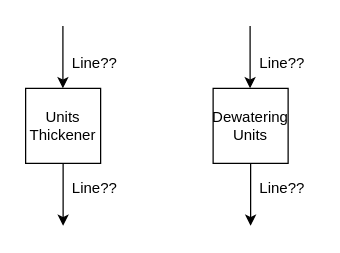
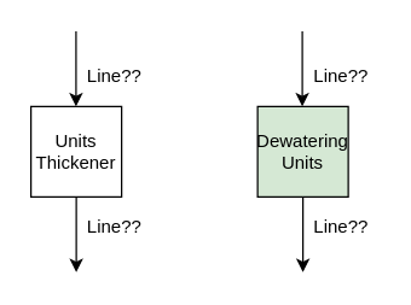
  <mxCell id="0" />
  <mxCell id="1" parent="0" />
  <mxCell id="2" style="edgeStyle=orthogonalEdgeStyle;rounded=0;orthogonalLoop=1;jettySize=auto;html=1;" edge="1" parent="1" source="3"><mxGeometry relative="1" as="geometry"><mxPoint x="50" y="180" as="targetPoint" /></mxGeometry></mxCell>
  <mxCell id="3" value="Units Thickener" style="whiteSpace=wrap;html=1;aspect=fixed;" vertex="1" parent="1"><mxGeometry x="20" y="70" width="60" height="60" as="geometry" /></mxCell>
  <mxCell id="4" value="" style="endArrow=classic;html=1;rounded=0;exitX=0.75;exitY=1;exitDx=0;exitDy=0;" edge="1" parent="1"><mxGeometry width="50" height="50" relative="1" as="geometry"><mxPoint x="49.83" y="20" as="sourcePoint" /><mxPoint x="49.83" y="70" as="targetPoint" /><Array as="points" /></mxGeometry></mxCell>
  <mxCell id="5" value="Line??" style="text;html=1;align=center;verticalAlign=middle;resizable=0;points=[];autosize=1;strokeColor=none;fillColor=none;" vertex="1" parent="1"><mxGeometry x="50" y="40" width="50" height="20" as="geometry" /></mxCell>
  <mxCell id="6" value="Line??" style="text;html=1;align=center;verticalAlign=middle;resizable=0;points=[];autosize=1;strokeColor=none;fillColor=none;" vertex="1" parent="1"><mxGeometry x="50" y="140" width="50" height="20" as="geometry" /></mxCell>
- <mxCell id="7" value="Dewatering Units" style="whiteSpace=wrap;html=1;aspect=fixed;" vertex="1" parent="1"><mxGeometry x="170" y="70" width="60" height="60" as="geometry" /></mxCell>
+ <mxCell id="7" value="Dewatering Units" style="whiteSpace=wrap;html=1;aspect=fixed;fillColor=#d5e8d4;" vertex="1" parent="1"><mxGeometry x="170" y="70" width="60" height="60" as="geometry" /></mxCell>
  <mxCell id="8" value="" style="endArrow=classic;html=1;rounded=0;exitX=0.75;exitY=1;exitDx=0;exitDy=0;" edge="1" parent="1"><mxGeometry width="50" height="50" relative="1" as="geometry"><mxPoint x="199.58" y="20" as="sourcePoint" /><mxPoint x="199.58" y="70" as="targetPoint" /><Array as="points" /></mxGeometry></mxCell>
  <mxCell id="9" value="Line??" style="text;html=1;align=center;verticalAlign=middle;resizable=0;points=[];autosize=1;strokeColor=none;fillColor=none;" vertex="1" parent="1"><mxGeometry x="200" y="40" width="50" height="20" as="geometry" /></mxCell>
  <mxCell id="10" value="Line??" style="text;html=1;align=center;verticalAlign=middle;resizable=0;points=[];autosize=1;strokeColor=none;fillColor=none;" vertex="1" parent="1"><mxGeometry x="200" y="140" width="50" height="20" as="geometry" /></mxCell>
  <mxCell id="11" value="" style="endArrow=classic;html=1;rounded=0;exitX=0.75;exitY=1;exitDx=0;exitDy=0;" edge="1" parent="1"><mxGeometry width="50" height="50" relative="1" as="geometry"><mxPoint x="200" y="130" as="sourcePoint" /><mxPoint x="200" y="180" as="targetPoint" /><Array as="points" /></mxGeometry></mxCell>
